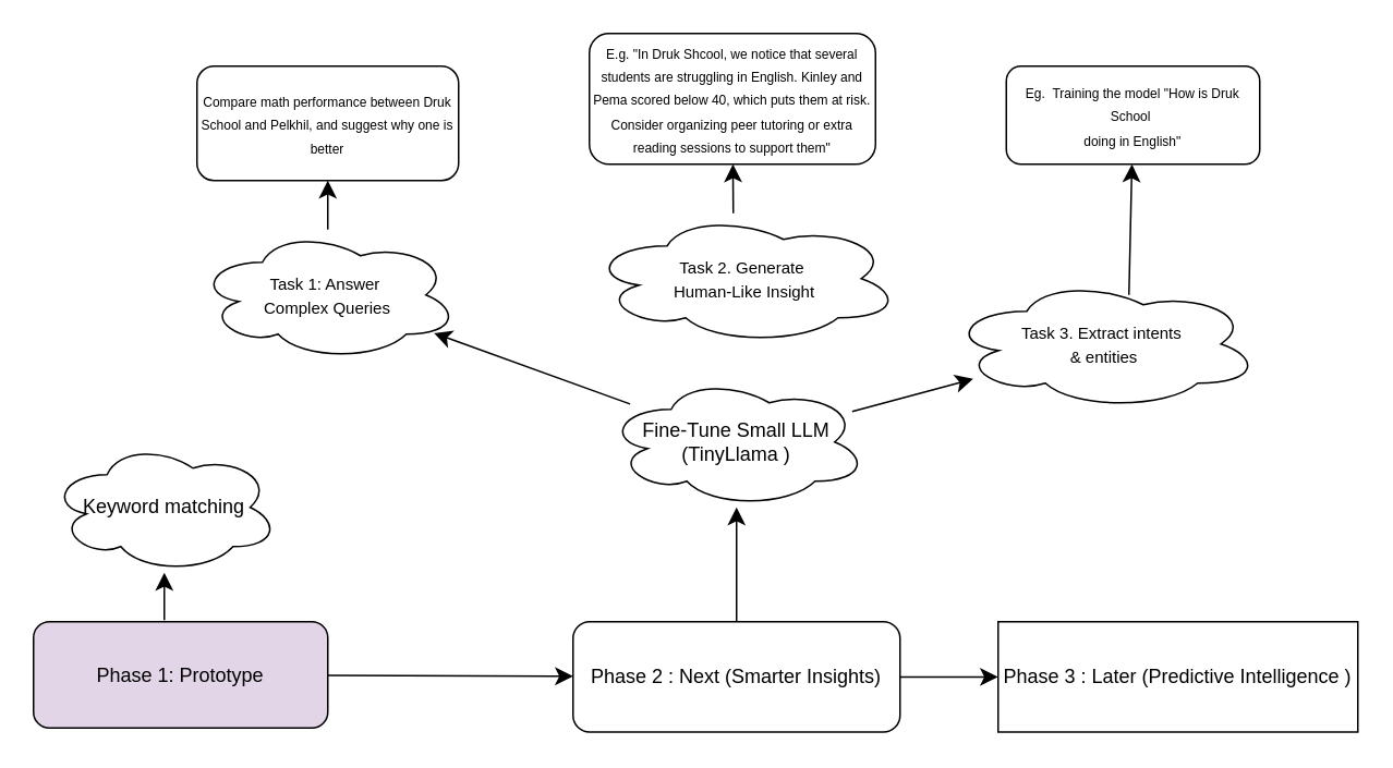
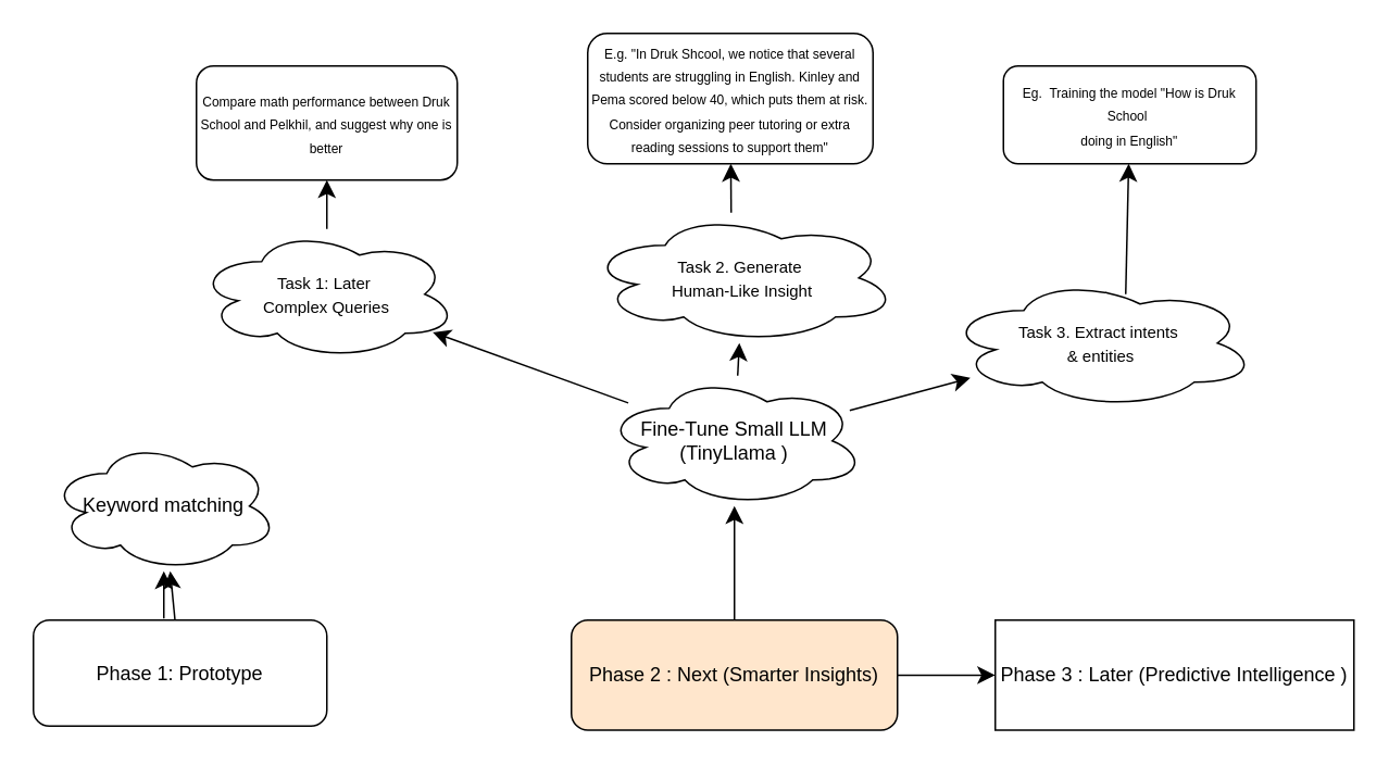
  <mxCell id="0" />
  <mxCell id="1" parent="0" />
- <mxCell id="2" value="" style="edgeStyle=none;curved=1;rounded=0;orthogonalLoop=1;jettySize=auto;html=1;fontSize=12;startSize=8;endSize=8;" edge="1" parent="1" source="4" target="7"><mxGeometry relative="1" as="geometry" /></mxCell>
+ <mxCell id="2" value="" style="edgeStyle=none;curved=1;rounded=0;orthogonalLoop=1;jettySize=auto;html=1;fontSize=12;startSize=8;endSize=8;" edge="1" parent="1" source="4" target="13"><mxGeometry relative="1" as="geometry" /></mxCell>
  <mxCell id="3" value="" style="edgeStyle=none;curved=1;rounded=0;orthogonalLoop=1;jettySize=auto;html=1;fontSize=12;startSize=8;endSize=8;" edge="1" parent="1" target="13"><mxGeometry relative="1" as="geometry"><mxPoint x="100" y="379" as="sourcePoint" /></mxGeometry></mxCell>
- <mxCell id="4" value="Phase 1: Prototype" style="rounded=1;whiteSpace=wrap;html=1;fillColor=#e1d5e7;" vertex="1" parent="1"><mxGeometry x="20" y="380" width="180" height="65" as="geometry" /></mxCell>
+ <mxCell id="4" value="Phase 1: Prototype" style="rounded=1;whiteSpace=wrap;html=1;" vertex="1" parent="1"><mxGeometry x="20" y="380" width="180" height="65" as="geometry" /></mxCell>
  <mxCell id="5" value="" style="edgeStyle=none;curved=1;rounded=0;orthogonalLoop=1;jettySize=auto;html=1;fontSize=12;startSize=8;endSize=8;" edge="1" parent="1" source="7" target="8"><mxGeometry relative="1" as="geometry" /></mxCell>
  <mxCell id="6" value="" style="edgeStyle=none;curved=1;rounded=0;orthogonalLoop=1;jettySize=auto;html=1;fontSize=12;startSize=8;endSize=8;" edge="1" parent="1" source="7" target="12"><mxGeometry relative="1" as="geometry" /></mxCell>
- <mxCell id="7" value="Phase 2 : Next (Smarter Insights)" style="whiteSpace=wrap;html=1;rounded=1;" vertex="1" parent="1"><mxGeometry x="350" y="380" width="200" height="67.5" as="geometry" /></mxCell>
+ <mxCell id="7" value="Phase 2 : Next (Smarter Insights)" style="whiteSpace=wrap;html=1;rounded=1;fillColor=#ffe6cc;" vertex="1" parent="1"><mxGeometry x="350" y="380" width="200" height="67.5" as="geometry" /></mxCell>
  <mxCell id="8" value="Phase 3 : Later (Predictive Intelligence )" style="whiteSpace=wrap;html=1;rounded=0;" vertex="1" parent="1"><mxGeometry x="610" y="380" width="220" height="67.5" as="geometry" /></mxCell>
  <mxCell id="9" value="" style="edgeStyle=none;curved=1;rounded=0;orthogonalLoop=1;jettySize=auto;html=1;fontSize=12;startSize=8;endSize=8;" edge="1" parent="1" source="12" target="15"><mxGeometry relative="1" as="geometry" /></mxCell>
+ <mxCell id="10" value="" style="edgeStyle=none;curved=1;rounded=0;orthogonalLoop=1;jettySize=auto;html=1;fontSize=12;startSize=8;endSize=8;" edge="1" parent="1" source="12" target="17"><mxGeometry relative="1" as="geometry" /></mxCell>
  <mxCell id="11" value="" style="edgeStyle=none;curved=1;rounded=0;orthogonalLoop=1;jettySize=auto;html=1;fontSize=12;startSize=8;endSize=8;" edge="1" parent="1" source="12" target="21"><mxGeometry relative="1" as="geometry" /></mxCell>
  <mxCell id="12" value="Fine-Tune Small LLM&lt;div&gt;(TinyLlama )&lt;/div&gt;" style="ellipse;shape=cloud;whiteSpace=wrap;html=1;rounded=1;" vertex="1" parent="1"><mxGeometry x="370" y="230" width="160" height="80" as="geometry" /></mxCell>
  <mxCell id="13" value="Keyword matching" style="ellipse;shape=cloud;whiteSpace=wrap;html=1;rounded=1;" vertex="1" parent="1"><mxGeometry x="30" y="270" width="140" height="80" as="geometry" /></mxCell>
  <mxCell id="14" value="" style="edgeStyle=none;curved=1;rounded=0;orthogonalLoop=1;jettySize=auto;html=1;fontSize=12;startSize=8;endSize=8;exitX=0.579;exitY=0.125;exitDx=0;exitDy=0;exitPerimeter=0;" edge="1" parent="1" source="15" target="19"><mxGeometry relative="1" as="geometry" /></mxCell>
  <mxCell id="15" value="&lt;font style=&quot;font-size: 10px;&quot;&gt;Task 3. Extract intents&amp;nbsp;&lt;/font&gt;&lt;div&gt;&lt;font style=&quot;font-size: 10px;&quot;&gt;&amp;amp; entities&lt;/font&gt;&lt;/div&gt;" style="ellipse;shape=cloud;whiteSpace=wrap;html=1;rounded=1;" vertex="1" parent="1"><mxGeometry x="580" y="170" width="190" height="80" as="geometry" /></mxCell>
  <mxCell id="16" value="" style="edgeStyle=none;curved=1;rounded=0;orthogonalLoop=1;jettySize=auto;html=1;fontSize=12;startSize=8;endSize=8;" edge="1" parent="1" target="18"><mxGeometry relative="1" as="geometry"><mxPoint x="448" y="130" as="sourcePoint" /></mxGeometry></mxCell>
  <mxCell id="17" value="&lt;font style=&quot;font-size: 10px;&quot;&gt;Task 2. Generate&amp;nbsp;&lt;/font&gt;&lt;div&gt;&lt;font style=&quot;font-size: 10px;&quot;&gt;Human-Like Insight&lt;/font&gt;&lt;/div&gt;" style="ellipse;shape=cloud;whiteSpace=wrap;html=1;rounded=1;" vertex="1" parent="1"><mxGeometry x="360" y="130" width="190" height="80" as="geometry" /></mxCell>
  <mxCell id="18" value="&lt;span style=&quot;caret-color: rgb(0, 0, 0); color: rgb(0, 0, 0); font-family: Helvetica; font-style: normal; font-variant-caps: normal; font-weight: 400; letter-spacing: normal; text-align: center; text-indent: 0px; text-transform: none; white-space: normal; word-spacing: 0px; -webkit-text-stroke-width: 0px; text-decoration: none; float: none; display: inline !important;&quot;&gt;&lt;font style=&quot;font-size: 8px;&quot;&gt;E.g. &quot;In Druk Shcool, we notice that several students are struggling in English. Kinley and Pema scored below 40, which puts them at risk. Consider organizing peer tutoring or extra reading sessions to support them&quot;&lt;/font&gt;&lt;/span&gt;" style="whiteSpace=wrap;html=1;rounded=1;" vertex="1" parent="1"><mxGeometry x="360" y="20" width="175" height="80" as="geometry" /></mxCell>
  <mxCell id="19" value="&lt;font style=&quot;font-size: 8px;&quot;&gt;Eg. &amp;nbsp;Training the model &quot;How is Druk School&amp;nbsp;&lt;/font&gt;&lt;div&gt;&lt;font style=&quot;font-size: 8px;&quot;&gt;doing in English&quot;&lt;/font&gt;&lt;/div&gt;" style="whiteSpace=wrap;html=1;rounded=1;" vertex="1" parent="1"><mxGeometry x="615" y="40" width="155" height="60" as="geometry" /></mxCell>
  <mxCell id="20" value="" style="edgeStyle=none;curved=1;rounded=0;orthogonalLoop=1;jettySize=auto;html=1;fontSize=12;startSize=8;endSize=8;" edge="1" parent="1" source="21" target="22"><mxGeometry relative="1" as="geometry" /></mxCell>
- <mxCell id="21" value="&lt;font style=&quot;font-size: 10px;&quot;&gt;Task 1: Answer&amp;nbsp;&lt;/font&gt;&lt;div&gt;&lt;font style=&quot;font-size: 10px;&quot;&gt;Complex Queries&lt;/font&gt;&lt;/div&gt;" style="ellipse;shape=cloud;whiteSpace=wrap;html=1;rounded=1;" vertex="1" parent="1"><mxGeometry x="120" y="140" width="160" height="80" as="geometry" /></mxCell>
+ <mxCell id="21" value="&lt;font style=&quot;font-size: 10px;&quot;&gt;Task 1: Later&amp;nbsp;&lt;/font&gt;&lt;div&gt;&lt;font style=&quot;font-size: 10px;&quot;&gt;Complex Queries&lt;/font&gt;&lt;/div&gt;" style="ellipse;shape=cloud;whiteSpace=wrap;html=1;rounded=1;" vertex="1" parent="1"><mxGeometry x="120" y="140" width="160" height="80" as="geometry" /></mxCell>
  <mxCell id="22" value="&lt;font style=&quot;font-size: 8px;&quot;&gt;Compare math performance between Druk School and Pelkhil, and suggest why one is better&lt;/font&gt;" style="whiteSpace=wrap;html=1;rounded=1;" vertex="1" parent="1"><mxGeometry x="120" y="40" width="160" height="70" as="geometry" /></mxCell>
